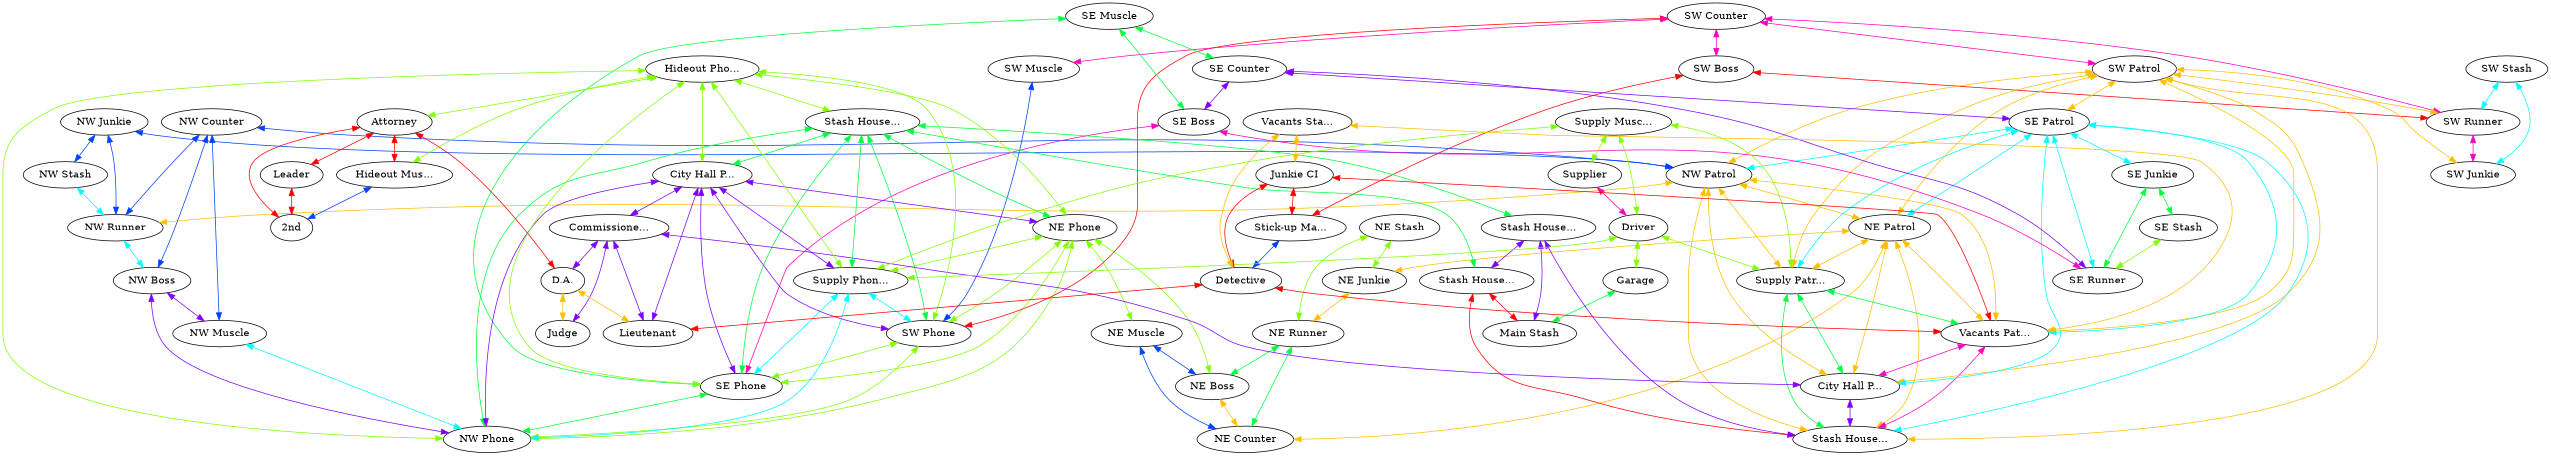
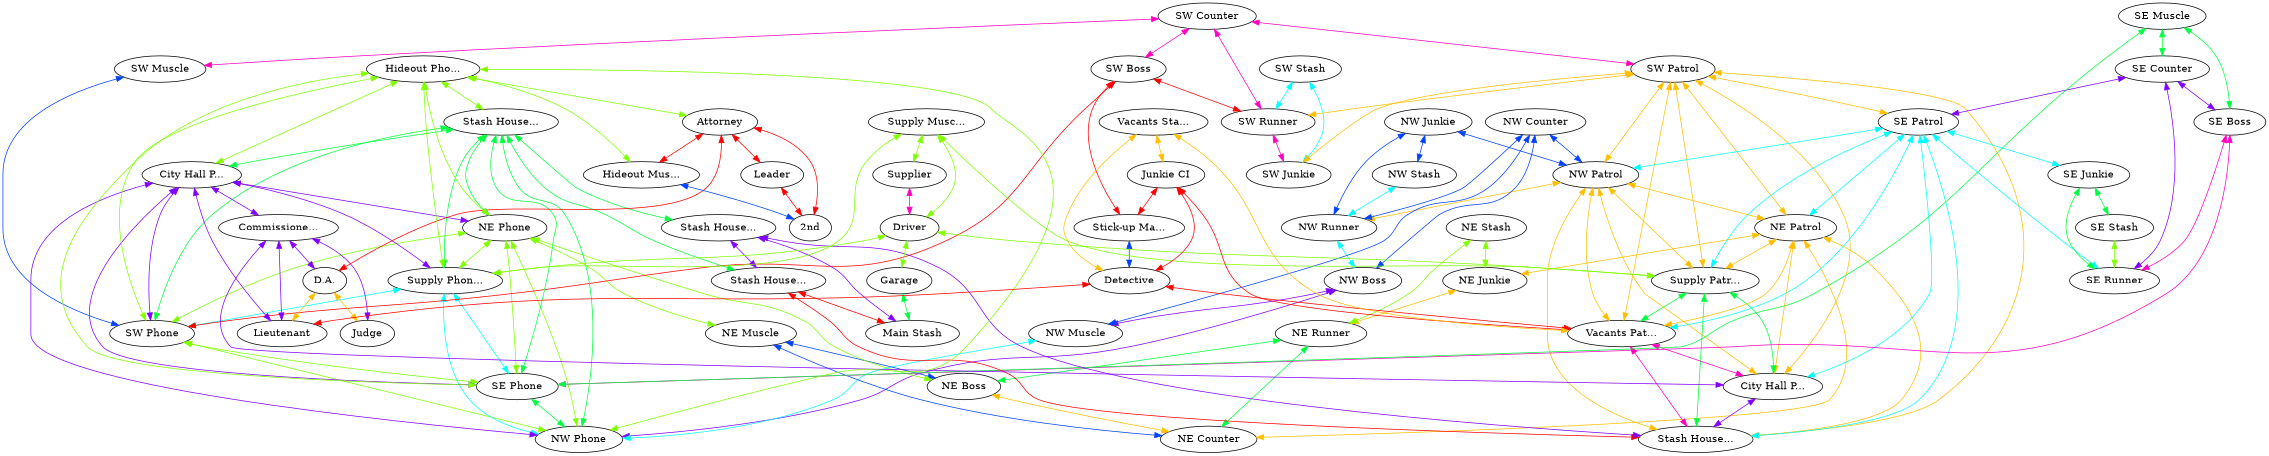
  graph {
    edge [color="0.125,1,1" dir=both]
    n1 [label="NW Stash"]
    n2 [label="NW Runner"]
    n3 [label="NW Boss"]
    n4 [label="NW Junkie"]
    n5 [label="NW Patrol"]
    n6 [label="NE Patrol"]
    n7 [label="Stash House..."]
    n8 [label="Supply Patr..."]
    n9 [label="City Hall P..."]
    n10 [label="Vacants Pat..."]
    n11 [label="NW Muscle"]
    n12 [label="NW Phone"]
    n13 [label="NW Counter"]
    n14 [label="NE Junkie"]
    n15 [label="NE Counter"]
    n16 [label="NE Stash"]
    n17 [label="NE Runner"]
    n18 [label="NE Boss"]
    n19 [label="NE Muscle"]
    n20 [label="NE Phone"]
    n21 [label="SW Phone"]
    n22 [label="SE Phone"]
    n23 [label="Supply Phon..."]
    n24 [label="SW Stash"]
    n25 [label="SW Junkie"]
    n26 [label="SW Runner"]
    n27 [label="SW Counter"]
    n28 [label="SW Boss"]
    n29 [label="SW Muscle"]
    n30 [label="SW Patrol"]
    n31 [label="Stick-up Ma..."]
    n32 [label="SE Patrol"]
    n33 [label="SE Runner"]
    n34 [label="SE Junkie"]
    n35 [label="SE Stash"]
    n36 [label="SE Counter"]
    n37 [label="SE Boss"]
    n38 [label="SE Muscle"]
    n39 [label="Main Stash"]
    n40 [label=Garage]
    n41 [label="Stash House..."]
    n42 [label="Stash House..."]
    n43 [label="Stash House..."]
    n44 [label="City Hall P..."]
    n45 [label=Lieutenant]
    n46 [label="Commissione..."]
    n47 [label=Supplier]
    n48 [label=Driver]
    n49 [label="Supply Musc..."]
    n50 [label=Judge]
    n51 [label="D.A."]
    n52 [label="2nd"]
    n53 [label=Leader]
    n54 [label=Attorney]
    n55 [label="Hideout Mus..."]
    n56 [label="Hideout Pho..."]
    n57 [label=Detective]
    n58 [label="Junkie CI"]
    n59 [label="Vacants Sta..."]
    n1 -- n2 [color="0.5,1,1"]
    n2 -- n3 [color="0.5,1,1"]
    n3 -- n11 [color="0.75,1,1"]
    n3 -- n12 [color="0.75,1,1"]
    n4 -- n1 [color="0.625,1,1"]
    n4 -- n2 [color="0.625,1,1"]
    n4 -- n5 [color="0.625,1,1"]
    n5 -- n2
    n5 -- n6
    n5 -- n7
    n5 -- n8
    n5 -- n9
    n5 -- n10
    n6 -- n7
    n6 -- n8
    n6 -- n9
    n6 -- n10
    n6 -- n14
    n6 -- n15
    n8 -- n7 [color="0.375,1,1"]
    n8 -- n9 [color="0.375,1,1"]
    n8 -- n10 [color="0.375,1,1"]
    n9 -- n7 [color="0.75,1,1"]
    n10 -- n7 [color="0.875,1,1"]
    n10 -- n9 [color="0.875,1,1"]
    n11 -- n12 [color="0.5,1,1"]
    n13 -- n2 [color="0.625,1,1"]
    n13 -- n3 [color="0.625,1,1"]
    n13 -- n5 [color="0.625,1,1"]
    n13 -- n11 [color="0.625,1,1"]
    n14 -- n17
    n16 -- n14 [color="0.25,1,1"]
    n16 -- n17 [color="0.25,1,1"]
    n17 -- n15 [color="0.375,1,1"]
    n17 -- n18 [color="0.375,1,1"]
    n18 -- n15
    n19 -- n15 [color="0.625,1,1"]
    n19 -- n18 [color="0.625,1,1"]
    n20 -- n12 [color="0.25,1,1"]
    n20 -- n18 [color="0.25,1,1"]
    n20 -- n19 [color="0.25,1,1"]
    n20 -- n21 [color="0.25,1,1"]
    n20 -- n22 [color="0.25,1,1"]
    n20 -- n23 [color="0.25,1,1"]
    n21 -- n12 [color="0.25,1,1"]
    n21 -- n22 [color="0.25,1,1"]
    n22 -- n12 [color="0.375,1,1"]
    n23 -- n12 [color="0.5,1,1"]
    n23 -- n21 [color="0.5,1,1"]
    n23 -- n22 [color="0.5,1,1"]
    n24 -- n25 [color="0.5,1,1"]
    n24 -- n26 [color="0.5,1,1"]
    n26 -- n25 [color="0.875,1,1"]
    n27 -- n26 [color="0.875,1,1"]
    n27 -- n28 [color="0.875,1,1"]
    n27 -- n29 [color="0.875,1,1"]
    n27 -- n30 [color="0.875,1,1"]
-   n27 -- n21 [color="1,1,1"]
+   n28 -- n21 [color="1,1,1"]
    n28 -- n26 [color="1,1,1"]
    n28 -- n31 [color="1,1,1"]
    n29 -- n21 [color="0.625,1,1"]
    n30 -- n5
    n30 -- n6
    n30 -- n7
    n30 -- n8
    n30 -- n9
    n30 -- n10
    n30 -- n25
    n30 -- n26
    n30 -- n32
    n31 -- n57 [color="0.625,1,1"]
    n32 -- n5 [color="0.5,1,1"]
    n32 -- n6 [color="0.5,1,1"]
    n32 -- n7 [color="0.5,1,1"]
    n32 -- n8 [color="0.5,1,1"]
    n32 -- n9 [color="0.5,1,1"]
    n32 -- n10 [color="0.5,1,1"]
    n32 -- n33 [color="0.5,1,1"]
    n32 -- n34 [color="0.5,1,1"]
    n34 -- n33 [color="0.375,1,1"]
    n34 -- n35 [color="0.375,1,1"]
    n35 -- n33 [color="0.25,1,1"]
    n36 -- n32 [color="0.75,1,1"]
    n36 -- n33 [color="0.75,1,1"]
    n36 -- n37 [color="0.75,1,1"]
    n37 -- n22 [color="0.875,1,1"]
    n37 -- n33 [color="0.875,1,1"]
    n38 -- n22 [color="0.375,1,1"]
    n38 -- n36 [color="0.375,1,1"]
    n38 -- n37 [color="0.375,1,1"]
    n40 -- n39 [color="0.375,1,1"]
    n41 -- n7 [color="1,1,1"]
    n41 -- n39 [color="1,1,1"]
    n42 -- n7 [color="0.75,1,1"]
    n42 -- n39 [color="0.75,1,1"]
    n42 -- n41 [color="0.75,1,1"]
    n43 -- n12 [color="0.375,1,1"]
    n43 -- n20 [color="0.375,1,1"]
    n43 -- n21 [color="0.375,1,1"]
    n43 -- n22 [color="0.375,1,1"]
    n43 -- n23 [color="0.375,1,1"]
    n43 -- n41 [color="0.375,1,1"]
    n43 -- n42 [color="0.375,1,1"]
    n43 -- n44 [color="0.375,1,1"]
    n44 -- n12 [color="0.75,1,1"]
    n44 -- n20 [color="0.75,1,1"]
    n44 -- n21 [color="0.75,1,1"]
    n44 -- n22 [color="0.75,1,1"]
    n44 -- n23 [color="0.75,1,1"]
    n44 -- n45 [color="0.75,1,1"]
    n44 -- n46 [color="0.75,1,1"]
    n46 -- n9 [color="0.75,1,1"]
    n46 -- n45 [color="0.75,1,1"]
    n46 -- n50 [color="0.75,1,1"]
    n46 -- n51 [color="0.75,1,1"]
    n47 -- n48 [color="0.875,1,1"]
    n48 -- n8 [color="0.25,1,1"]
    n48 -- n23 [color="0.25,1,1"]
    n48 -- n40 [color="0.25,1,1"]
    n49 -- n8 [color="0.25,1,1"]
    n49 -- n23 [color="0.25,1,1"]
    n49 -- n47 [color="0.25,1,1"]
    n49 -- n48 [color="0.25,1,1"]
    n51 -- n45
    n51 -- n50
    n53 -- n52 [color="1,1,1"]
    n54 -- n51 [color="1,1,1"]
    n54 -- n52 [color="1,1,1"]
    n54 -- n53 [color="1,1,1"]
    n54 -- n55 [color="1,1,1"]
    n55 -- n52 [color="0.625,1,1"]
    n56 -- n12 [color="0.25,1,1"]
    n56 -- n20 [color="0.25,1,1"]
    n56 -- n21 [color="0.25,1,1"]
    n56 -- n22 [color="0.25,1,1"]
    n56 -- n23 [color="0.25,1,1"]
    n56 -- n43 [color="0.25,1,1"]
    n56 -- n44 [color="0.25,1,1"]
    n56 -- n54 [color="0.25,1,1"]
    n56 -- n55 [color="0.25,1,1"]
    n57 -- n10 [color="1,1,1"]
    n57 -- n45 [color="1,1,1"]
    n58 -- n10 [color="1,1,1"]
    n58 -- n31 [color="1,1,1"]
    n58 -- n57 [color="1,1,1"]
    n59 -- n10
    n59 -- n57
    n59 -- n58
  }
